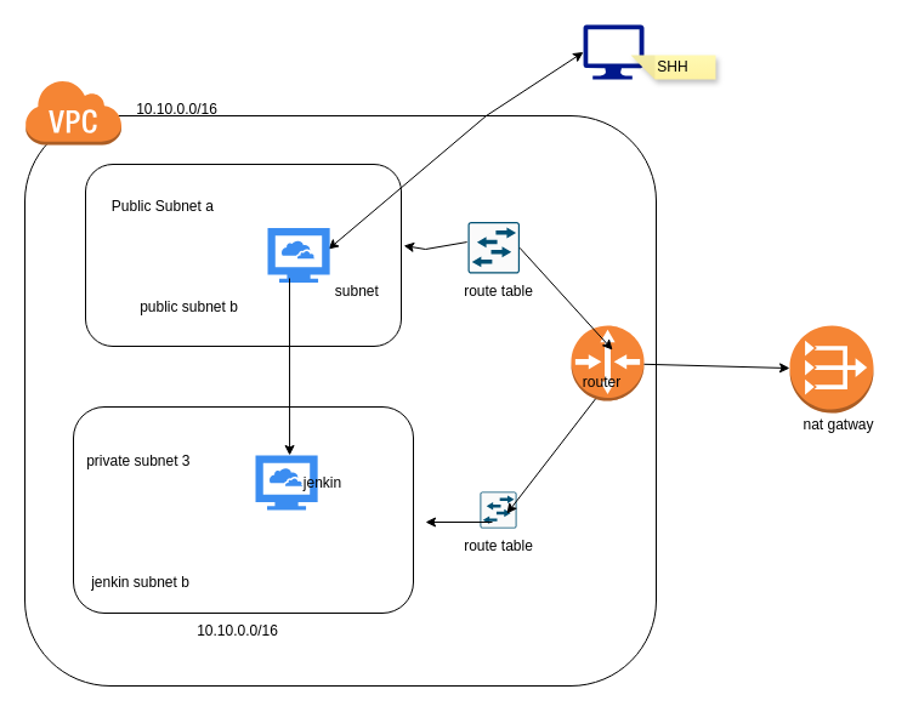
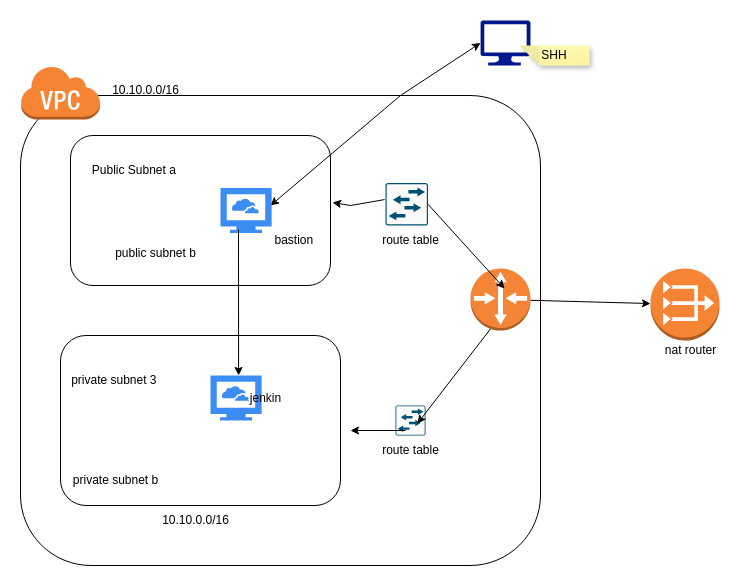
  <mxCell id="0" />
  <mxCell id="1" parent="0" />
  <mxCell id="2" value="" style="rounded=1;whiteSpace=wrap;html=1;" vertex="1" parent="1"><mxGeometry x="20" y="95" width="520" height="470" as="geometry" /></mxCell>
  <mxCell id="3" value="" style="rounded=1;whiteSpace=wrap;html=1;" vertex="1" parent="1"><mxGeometry x="70" y="135" width="260" height="150" as="geometry" /></mxCell>
  <mxCell id="4" value="" style="rounded=1;whiteSpace=wrap;html=1;" vertex="1" parent="1"><mxGeometry x="60" y="335" width="280" height="170" as="geometry" /></mxCell>
  <mxCell id="5" value="" style="outlineConnect=0;dashed=0;verticalLabelPosition=bottom;verticalAlign=top;align=center;html=1;shape=mxgraph.aws3.virtual_private_cloud;fillColor=#F58534;gradientColor=none;" vertex="1" parent="1"><mxGeometry x="20" y="65" width="79.5" height="54" as="geometry" /></mxCell>
  <mxCell id="6" value="" style="outlineConnect=0;dashed=0;verticalLabelPosition=bottom;verticalAlign=top;align=center;html=1;shape=mxgraph.aws3.vpc_nat_gateway;fillColor=#F58534;gradientColor=none;" vertex="1" parent="1"><mxGeometry x="650" y="268" width="69" height="72" as="geometry" /></mxCell>
  <mxCell id="7" value="" style="sketch=0;aspect=fixed;pointerEvents=1;shadow=0;dashed=0;html=1;strokeColor=none;labelPosition=center;verticalLabelPosition=bottom;verticalAlign=top;align=center;fillColor=#00188D;shape=mxgraph.azure.computer" vertex="1" parent="1"><mxGeometry x="480" y="20" width="50" height="45" as="geometry" /></mxCell>
  <mxCell id="8" value="" style="endArrow=classic;startArrow=classic;html=1;rounded=0;entryX=0;entryY=0.5;entryDx=0;entryDy=0;entryPerimeter=0;exitX=0.769;exitY=0.467;exitDx=0;exitDy=0;exitPerimeter=0;" edge="1" parent="1" source="3" target="7"><mxGeometry width="50" height="50" relative="1" as="geometry"><mxPoint x="430" y="315" as="sourcePoint" /><mxPoint x="480" y="265" as="targetPoint" /><Array as="points"><mxPoint x="400" y="95" /></Array></mxGeometry></mxCell>
  <mxCell id="9" value="" style="sketch=0;html=1;aspect=fixed;strokeColor=none;shadow=0;align=center;verticalAlign=top;fillColor=#3B8DF1;shape=mxgraph.gcp2.cloud_computer" vertex="1" parent="1"><mxGeometry x="220" y="187.5" width="51.14" height="45" as="geometry" /></mxCell>
  <mxCell id="10" value="SHH" style="shape=note;whiteSpace=wrap;html=1;backgroundOutline=1;fontColor=#000000;darkOpacity=0.05;fillColor=#FFF9B2;strokeColor=none;fillStyle=solid;direction=west;gradientDirection=north;gradientColor=#FFF2A1;shadow=1;size=20;pointerEvents=1;" vertex="1" parent="1"><mxGeometry x="519" y="45" width="70" height="20" as="geometry" /></mxCell>
  <mxCell id="11" value="" style="sketch=0;points=[[0.015,0.015,0],[0.985,0.015,0],[0.985,0.985,0],[0.015,0.985,0],[0.25,0,0],[0.5,0,0],[0.75,0,0],[1,0.25,0],[1,0.5,0],[1,0.75,0],[0.75,1,0],[0.5,1,0],[0.25,1,0],[0,0.75,0],[0,0.5,0],[0,0.25,0]];verticalLabelPosition=bottom;html=1;verticalAlign=top;aspect=fixed;align=center;pointerEvents=1;shape=mxgraph.cisco19.rect;prIcon=l2_switch;fillColor=#FAFAFA;strokeColor=#005073;" vertex="1" parent="1"><mxGeometry x="385" y="182.5" width="42.5" height="42.5" as="geometry" /></mxCell>
  <mxCell id="12" value="" style="sketch=0;points=[[0.015,0.015,0],[0.985,0.015,0],[0.985,0.985,0],[0.015,0.985,0],[0.25,0,0],[0.5,0,0],[0.75,0,0],[1,0.25,0],[1,0.5,0],[1,0.75,0],[0.75,1,0],[0.5,1,0],[0.25,1,0],[0,0.75,0],[0,0.5,0],[0,0.25,0]];verticalLabelPosition=bottom;html=1;verticalAlign=top;aspect=fixed;align=center;pointerEvents=1;shape=mxgraph.cisco19.rect;prIcon=l2_switch;fillColor=#FAFAFA;strokeColor=#005073;" vertex="1" parent="1"><mxGeometry x="395" y="405" width="30" height="30" as="geometry" /></mxCell>
  <mxCell id="13" value="" style="endArrow=classic;html=1;rounded=0;exitX=0.352;exitY=0.922;exitDx=0;exitDy=0;exitPerimeter=0;entryX=0.636;entryY=0.235;entryDx=0;entryDy=0;entryPerimeter=0;" edge="1" parent="1" source="9" target="4"><mxGeometry width="50" height="50" relative="1" as="geometry"><mxPoint x="210" y="345" as="sourcePoint" /><mxPoint x="260" y="295" as="targetPoint" /></mxGeometry></mxCell>
  <mxCell id="14" value="" style="sketch=0;html=1;aspect=fixed;strokeColor=none;shadow=0;align=center;verticalAlign=top;fillColor=#3B8DF1;shape=mxgraph.gcp2.cloud_computer" vertex="1" parent="1"><mxGeometry x="210" y="375" width="51.14" height="45" as="geometry" /></mxCell>
  <mxCell id="15" value="" style="endArrow=classic;startArrow=none;html=1;rounded=0;exitX=0.923;exitY=0.234;exitDx=0;exitDy=0;exitPerimeter=0;entryX=0.733;entryY=0.6;entryDx=0;entryDy=0;entryPerimeter=0;" edge="1" parent="1" source="16" target="12"><mxGeometry width="50" height="50" relative="1" as="geometry"><mxPoint x="445" y="318" as="sourcePoint" /><mxPoint x="495" y="268" as="targetPoint" /></mxGeometry></mxCell>
  <mxCell id="16" value="" style="outlineConnect=0;dashed=0;verticalLabelPosition=bottom;verticalAlign=top;align=center;html=1;shape=mxgraph.aws3.router;fillColor=#F58536;gradientColor=none;" vertex="1" parent="1"><mxGeometry x="470" y="268" width="60" height="62" as="geometry" /></mxCell>
  <mxCell id="17" value="" style="endArrow=none;startArrow=classic;html=1;rounded=0;entryX=1;entryY=0.5;entryDx=0;entryDy=0;entryPerimeter=0;exitX=0.567;exitY=0.323;exitDx=0;exitDy=0;exitPerimeter=0;" edge="1" parent="1" source="16" target="11"><mxGeometry width="50" height="50" relative="1" as="geometry"><mxPoint x="500" y="205" as="sourcePoint" /><mxPoint x="490.08" y="445.15" as="targetPoint" /></mxGeometry></mxCell>
  <mxCell id="18" value="" style="endArrow=classic;html=1;rounded=0;entryX=1.008;entryY=0.447;entryDx=0;entryDy=0;entryPerimeter=0;exitX=-0.02;exitY=0.39;exitDx=0;exitDy=0;exitPerimeter=0;" edge="1" parent="1" source="11" target="3"><mxGeometry width="50" height="50" relative="1" as="geometry"><mxPoint x="395" y="420" as="sourcePoint" /><mxPoint x="445" y="370" as="targetPoint" /><Array as="points"><mxPoint x="350" y="205" /></Array></mxGeometry></mxCell>
  <mxCell id="19" value="" style="endArrow=classic;html=1;rounded=0;entryX=1;entryY=0.5;entryDx=0;entryDy=0;" edge="1" parent="1"><mxGeometry width="50" height="50" relative="1" as="geometry"><mxPoint x="405" y="430" as="sourcePoint" /><mxPoint x="350" y="430" as="targetPoint" /></mxGeometry></mxCell>
  <mxCell id="20" value="Public Subnet a&amp;nbsp;" style="text;html=1;resizable=0;autosize=1;align=center;verticalAlign=middle;points=[];fillColor=none;strokeColor=none;rounded=0;" vertex="1" parent="1"><mxGeometry x="80" y="155" width="110" height="30" as="geometry" /></mxCell>
  <mxCell id="21" value="public subnet b" style="text;html=1;resizable=0;autosize=1;align=center;verticalAlign=middle;points=[];fillColor=none;strokeColor=none;rounded=0;" vertex="1" parent="1"><mxGeometry x="105" y="238" width="100" height="30" as="geometry" /></mxCell>
  <mxCell id="22" value="private subnet 3&amp;nbsp;" style="text;html=1;resizable=0;autosize=1;align=center;verticalAlign=middle;points=[];fillColor=none;strokeColor=none;rounded=0;" vertex="1" parent="1"><mxGeometry x="60" y="365" width="110" height="30" as="geometry" /></mxCell>
- <mxCell id="23" value="jenkin subnet b" style="text;html=1;resizable=0;autosize=1;align=center;verticalAlign=middle;points=[];fillColor=none;strokeColor=none;rounded=0;" vertex="1" parent="1"><mxGeometry x="60" y="465" width="110" height="30" as="geometry" /></mxCell>
- <mxCell id="24" value="subnet&amp;nbsp;" style="text;html=1;resizable=0;autosize=1;align=center;verticalAlign=middle;points=[];fillColor=none;strokeColor=none;rounded=0;" vertex="1" parent="1"><mxGeometry x="260" y="225" width="70" height="30" as="geometry" /></mxCell>
- <mxCell id="25" value="router" style="text;html=1;resizable=0;autosize=1;align=center;verticalAlign=middle;points=[];fillColor=none;strokeColor=none;rounded=0;" vertex="1" parent="1"><mxGeometry x="470" y="300" width="50" height="30" as="geometry" /></mxCell>
+ <mxCell id="23" value="private subnet b" style="text;html=1;resizable=0;autosize=1;align=center;verticalAlign=middle;points=[];fillColor=none;strokeColor=none;rounded=0;" vertex="1" parent="1"><mxGeometry x="60" y="465" width="110" height="30" as="geometry" /></mxCell>
+ <mxCell id="24" value="bastion&amp;nbsp;" style="text;html=1;resizable=0;autosize=1;align=center;verticalAlign=middle;points=[];fillColor=none;strokeColor=none;rounded=0;" vertex="1" parent="1"><mxGeometry x="260" y="225" width="70" height="30" as="geometry" /></mxCell>
  <mxCell id="26" value="jenkin" style="text;html=1;resizable=0;autosize=1;align=center;verticalAlign=middle;points=[];fillColor=none;strokeColor=none;rounded=0;" vertex="1" parent="1"><mxGeometry x="240" y="382.5" width="50" height="30" as="geometry" /></mxCell>
- <mxCell id="27" value="nat gatway" style="text;html=1;resizable=0;autosize=1;align=center;verticalAlign=middle;points=[];fillColor=none;strokeColor=none;rounded=0;" vertex="1" parent="1"><mxGeometry x="650" y="335" width="80" height="30" as="geometry" /></mxCell>
+ <mxCell id="27" value="nat router" style="text;html=1;resizable=0;autosize=1;align=center;verticalAlign=middle;points=[];fillColor=none;strokeColor=none;rounded=0;" vertex="1" parent="1"><mxGeometry x="650" y="335" width="80" height="30" as="geometry" /></mxCell>
  <mxCell id="28" value="route table" style="text;html=1;resizable=0;autosize=1;align=center;verticalAlign=middle;points=[];fillColor=none;strokeColor=none;rounded=0;" vertex="1" parent="1"><mxGeometry x="370" y="225" width="80" height="30" as="geometry" /></mxCell>
  <mxCell id="29" value="route table" style="text;html=1;resizable=0;autosize=1;align=center;verticalAlign=middle;points=[];fillColor=none;strokeColor=none;rounded=0;" vertex="1" parent="1"><mxGeometry x="370" y="435" width="80" height="30" as="geometry" /></mxCell>
  <mxCell id="30" value="10.10.0.0/16" style="text;html=1;resizable=0;autosize=1;align=center;verticalAlign=middle;points=[];fillColor=none;strokeColor=none;rounded=0;" vertex="1" parent="1"><mxGeometry x="99.5" y="75" width="90" height="30" as="geometry" /></mxCell>
  <mxCell id="31" value="10.10.0.0/16" style="text;html=1;resizable=0;autosize=1;align=center;verticalAlign=middle;points=[];fillColor=none;strokeColor=none;rounded=0;" vertex="1" parent="1"><mxGeometry x="150" y="505" width="90" height="30" as="geometry" /></mxCell>
  <mxCell id="32" value="" style="endArrow=classic;html=1;rounded=0;" edge="1" parent="1" source="16" target="6"><mxGeometry width="50" height="50" relative="1" as="geometry"><mxPoint x="550" y="365" as="sourcePoint" /><mxPoint x="640" y="305" as="targetPoint" /></mxGeometry></mxCell>
